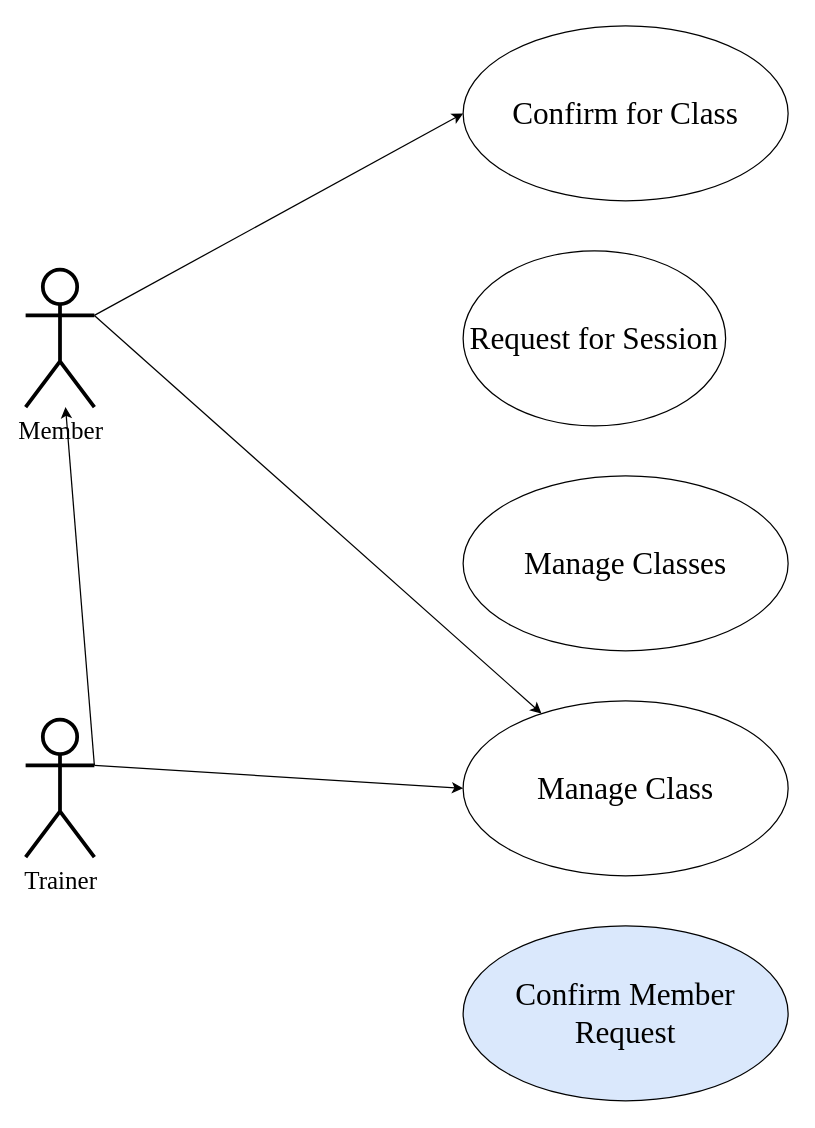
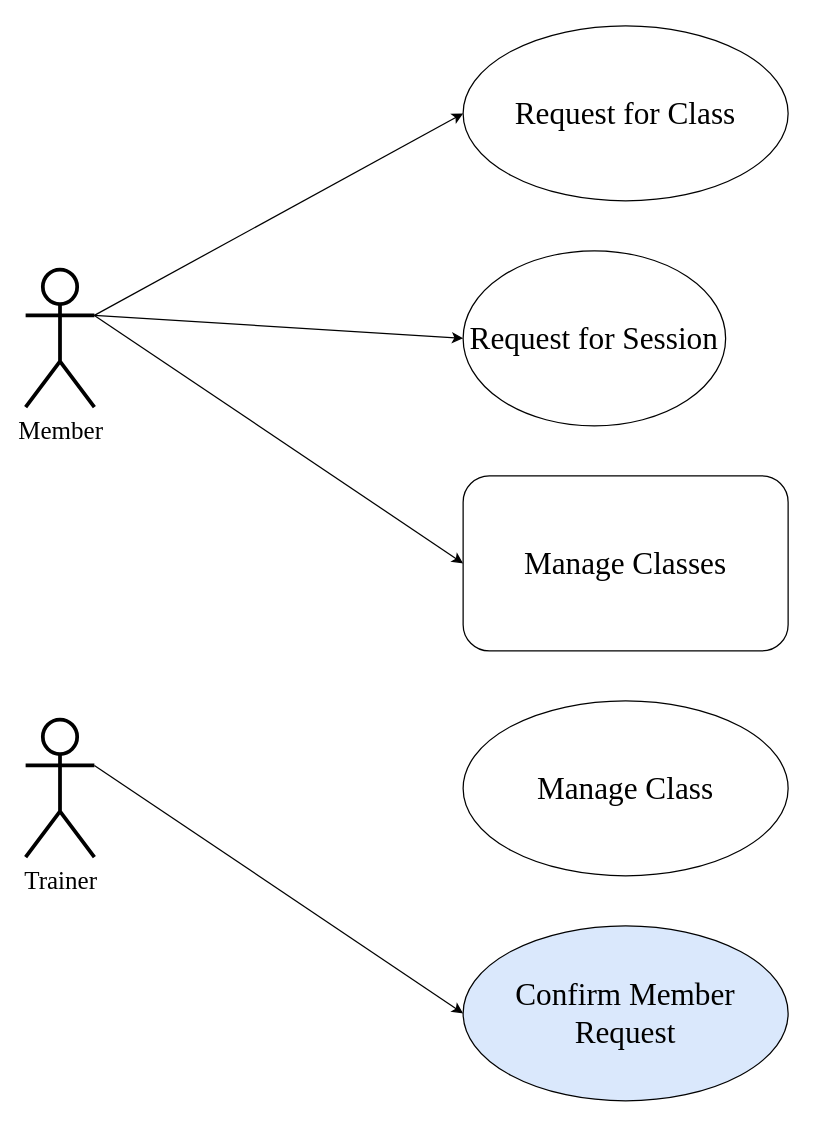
  <mxCell id="0" />
  <mxCell id="1" parent="0" />
- <mxCell id="2" value="&lt;font style=&quot;font-size: 25px&quot; face=&quot;Poppins&quot;&gt;Confirm for Class&lt;/font&gt;" style="ellipse;whiteSpace=wrap;html=1;" vertex="1" parent="1"><mxGeometry x="370" y="20" width="260" height="140" as="geometry" /></mxCell>
+ <mxCell id="2" value="&lt;font style=&quot;font-size: 25px&quot; face=&quot;Poppins&quot;&gt;Request for Class&lt;/font&gt;" style="ellipse;whiteSpace=wrap;html=1;" vertex="1" parent="1"><mxGeometry x="370" y="20" width="260" height="140" as="geometry" /></mxCell>
  <mxCell id="3" value="&lt;font style=&quot;font-size: 25px&quot; face=&quot;Poppins&quot;&gt;Request for Session&lt;/font&gt;" style="ellipse;whiteSpace=wrap;html=1;" vertex="1" parent="1"><mxGeometry x="370" y="200" width="210" height="140" as="geometry" /></mxCell>
- <mxCell id="4" value="&lt;font face=&quot;Poppins&quot; style=&quot;font-size: 25px&quot;&gt;Manage Classes&lt;/font&gt;&lt;br&gt;" style="ellipse;whiteSpace=wrap;html=1;" vertex="1" parent="1"><mxGeometry x="370" y="380" width="260" height="140" as="geometry" /></mxCell>
+ <mxCell id="4" value="&lt;font face=&quot;Poppins&quot; style=&quot;font-size: 25px&quot;&gt;Manage Classes&lt;/font&gt;&lt;br&gt;" style="whiteSpace=wrap;html=1;rounded=1;" vertex="1" parent="1"><mxGeometry x="370" y="380" width="260" height="140" as="geometry" /></mxCell>
  <mxCell id="5" value="&lt;font style=&quot;font-size: 25px&quot; face=&quot;Poppins&quot;&gt;Manage Class&lt;/font&gt;" style="ellipse;whiteSpace=wrap;html=1;" vertex="1" parent="1"><mxGeometry x="370" y="560" width="260" height="140" as="geometry" /></mxCell>
  <mxCell id="6" value="&lt;font style=&quot;font-size: 25px&quot; face=&quot;Poppins&quot;&gt;Confirm Member Request&lt;/font&gt;" style="ellipse;whiteSpace=wrap;html=1;fillColor=#dae8fc;" vertex="1" parent="1"><mxGeometry x="370" y="740" width="260" height="140" as="geometry" /></mxCell>
  <mxCell id="7" style="rounded=0;orthogonalLoop=1;jettySize=auto;html=1;exitX=1;exitY=0.333;exitDx=0;exitDy=0;exitPerimeter=0;entryX=0;entryY=0.5;entryDx=0;entryDy=0;" edge="1" parent="1" source="11" target="2"><mxGeometry relative="1" as="geometry" /></mxCell>
- <mxCell id="9" style="edgeStyle=none;rounded=0;orthogonalLoop=1;jettySize=auto;html=1;exitX=1;exitY=0.333;exitDx=0;exitDy=0;exitPerimeter=0;" edge="1" parent="1" source="11" target="5"><mxGeometry relative="1" as="geometry" /></mxCell>
- <mxCell id="10" style="edgeStyle=none;rounded=0;orthogonalLoop=1;jettySize=auto;html=1;exitX=1;exitY=0.333;exitDx=0;exitDy=0;exitPerimeter=0;entryX=0;entryY=0.5;entryDx=0;entryDy=0;" edge="1" parent="1" source="13" target="5"><mxGeometry relative="1" as="geometry" /></mxCell>
+ <mxCell id="8" style="edgeStyle=none;rounded=0;orthogonalLoop=1;jettySize=auto;html=1;exitX=1;exitY=0.333;exitDx=0;exitDy=0;exitPerimeter=0;entryX=0;entryY=0.5;entryDx=0;entryDy=0;" edge="1" parent="1" source="11" target="3"><mxGeometry relative="1" as="geometry" /></mxCell>
+ <mxCell id="9" style="edgeStyle=none;rounded=0;orthogonalLoop=1;jettySize=auto;html=1;exitX=1;exitY=0.333;exitDx=0;exitDy=0;exitPerimeter=0;entryX=0;entryY=0.5;entryDx=0;entryDy=0;" edge="1" parent="1" source="11" target="4"><mxGeometry relative="1" as="geometry" /></mxCell>
  <mxCell id="11" value="&lt;font style=&quot;font-size: 20px&quot;&gt;Member&lt;br&gt;&lt;/font&gt;" style="shape=umlActor;verticalLabelPosition=bottom;labelBackgroundColor=#ffffff;verticalAlign=top;html=1;outlineConnect=0;fontFamily=Poppins;strokeWidth=3;" vertex="1" parent="1"><mxGeometry x="20" y="215" width="55" height="110" as="geometry" /></mxCell>
- <mxCell id="12" style="edgeStyle=none;rounded=0;orthogonalLoop=1;jettySize=auto;html=1;exitX=1;exitY=0.333;exitDx=0;exitDy=0;exitPerimeter=0;" edge="1" parent="1" source="13" target="11"><mxGeometry relative="1" as="geometry" /></mxCell>
+ <mxCell id="12" style="edgeStyle=none;rounded=0;orthogonalLoop=1;jettySize=auto;html=1;exitX=1;exitY=0.333;exitDx=0;exitDy=0;exitPerimeter=0;entryX=0;entryY=0.5;entryDx=0;entryDy=0;" edge="1" parent="1" source="13" target="6"><mxGeometry relative="1" as="geometry" /></mxCell>
  <mxCell id="13" value="&lt;font style=&quot;font-size: 20px&quot;&gt;Trainer&lt;/font&gt;" style="shape=umlActor;verticalLabelPosition=bottom;labelBackgroundColor=#ffffff;verticalAlign=top;html=1;outlineConnect=0;fontFamily=Poppins;strokeWidth=3;" vertex="1" parent="1"><mxGeometry x="20" y="575" width="55" height="110" as="geometry" /></mxCell>
